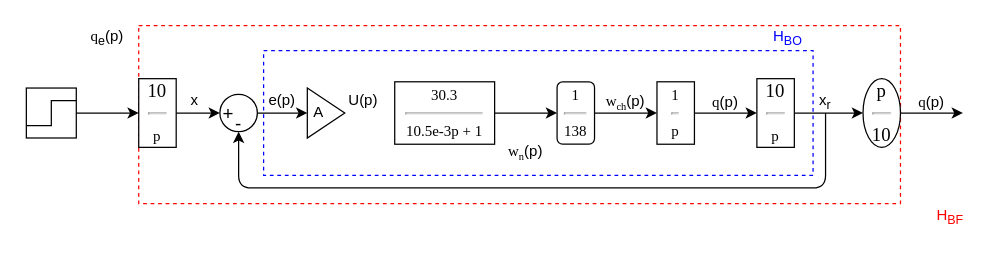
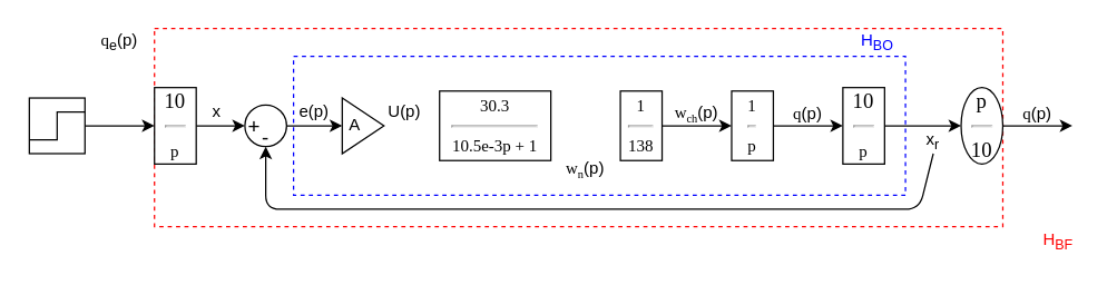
  <mxCell id="0" />
  <mxCell id="1" parent="0" />
  <mxCell id="2" value="" style="rounded=0;whiteSpace=wrap;html=1;fontSize=12;gradientColor=none;verticalAlign=middle;labelBorderColor=#000000;dashed=1;strokeColor=#0000FF;fillColor=none;" vertex="1" parent="1"><mxGeometry x="210" y="40" width="440" height="100" as="geometry" /></mxCell>
  <mxCell id="3" value="" style="rounded=0;whiteSpace=wrap;html=1;fontSize=12;gradientColor=none;verticalAlign=middle;labelBorderColor=#000000;dashed=1;fillColor=none;strokeColor=#FF0000;" vertex="1" parent="1"><mxGeometry x="110" y="20" width="610" height="142.5" as="geometry" /></mxCell>
  <mxCell id="4" value="" style="endArrow=classic;html=1;entryX=0;entryY=0.5;entryDx=0;entryDy=0;exitX=1;exitY=0.5;exitDx=0;exitDy=0;startArrow=none;" edge="1" parent="1" source="31" target="15"><mxGeometry width="50" height="50" relative="1" as="geometry"><mxPoint x="83" y="90" as="sourcePoint" /><mxPoint x="90" y="70" as="targetPoint" /></mxGeometry></mxCell>
  <mxCell id="5" value="" style="endArrow=classic;html=1;fontSize=20;exitX=1;exitY=0.5;exitDx=0;exitDy=0;entryX=0;entryY=0.5;entryDx=0;entryDy=0;" edge="1" parent="1" source="15" target="23"><mxGeometry width="50" height="50" relative="1" as="geometry"><mxPoint x="355" y="100" as="sourcePoint" /><mxPoint x="235" y="80" as="targetPoint" /></mxGeometry></mxCell>
  <mxCell id="6" value="&lt;p class=&quot;MsoNormal&quot; style=&quot;font-size: 12px&quot;&gt;&lt;span style=&quot;font-size: 12px&quot;&gt;e(p)&lt;/span&gt;&lt;/p&gt;" style="text;html=1;strokeColor=none;fillColor=none;align=center;verticalAlign=middle;whiteSpace=wrap;rounded=0;fontSize=12;" vertex="1" parent="1"><mxGeometry x="205" y="70" width="40" height="20" as="geometry" /></mxCell>
  <mxCell id="7" style="edgeStyle=orthogonalEdgeStyle;rounded=0;orthogonalLoop=1;jettySize=auto;html=1;exitX=0.5;exitY=1;exitDx=0;exitDy=0;fontSize=15;" edge="1" parent="1"><mxGeometry relative="1" as="geometry"><mxPoint x="340" y="107.5" as="sourcePoint" /><mxPoint x="340" y="107.5" as="targetPoint" /></mxGeometry></mxCell>
  <mxCell id="8" value="U(p)" style="text;html=1;strokeColor=none;fillColor=none;align=center;verticalAlign=middle;whiteSpace=wrap;rounded=0;fontSize=12;" vertex="1" parent="1"><mxGeometry x="275" y="70" width="30" height="20" as="geometry" /></mxCell>
  <mxCell id="9" value="&lt;font face=&quot;Times New Roman&quot;&gt;10&lt;/font&gt;&lt;hr&gt;&lt;font face=&quot;symbol&quot;&gt;&lt;span style=&quot;font-size: 12px&quot;&gt;p&lt;/span&gt;&lt;/font&gt;" style="rounded=0;whiteSpace=wrap;html=1;fontSize=15;" vertex="1" parent="1"><mxGeometry x="605" y="62.5" width="30" height="55" as="geometry" /></mxCell>
  <mxCell id="10" value="" style="endArrow=classic;html=1;fontSize=15;exitX=1;exitY=0.5;exitDx=0;exitDy=0;entryX=0;entryY=0.5;entryDx=0;entryDy=0;startArrow=none;" edge="1" parent="1" source="28" target="9"><mxGeometry width="50" height="50" relative="1" as="geometry"><mxPoint x="365" y="90" as="sourcePoint" /><mxPoint x="345" y="0" as="targetPoint" /></mxGeometry></mxCell>
  <mxCell id="11" value="&lt;p class=&quot;MsoNormal&quot;&gt;&lt;span style=&quot;font-size: 12px ; font-family: &amp;#34;symbol&amp;#34;&quot;&gt;w&lt;/span&gt;&lt;font face=&quot;cambria, serif&quot;&gt;&lt;span style=&quot;font-size: 10px&quot;&gt;&lt;sub&gt;n&lt;/sub&gt;&lt;/span&gt;&lt;/font&gt;&lt;span style=&quot;font-size: 12px&quot;&gt;(p)&lt;/span&gt;&lt;/p&gt;" style="text;html=1;strokeColor=none;fillColor=none;align=center;verticalAlign=middle;whiteSpace=wrap;rounded=0;fontSize=15;" vertex="1" parent="1"><mxGeometry x="405" y="110" width="30" height="20" as="geometry" /></mxCell>
  <mxCell id="12" value="" style="endArrow=classic;html=1;fontSize=15;exitX=1;exitY=0.5;exitDx=0;exitDy=0;edgeStyle=orthogonalEdgeStyle;entryX=0;entryY=0.5;entryDx=0;entryDy=0;" edge="1" parent="1" source="9" target="34"><mxGeometry width="50" height="50" relative="1" as="geometry"><mxPoint x="522" y="10" as="sourcePoint" /><mxPoint x="690" y="90" as="targetPoint" /></mxGeometry></mxCell>
- <mxCell id="13" value="&lt;span style=&quot;font-size: 12px&quot;&gt;x&lt;sub&gt;r&lt;/sub&gt;&lt;/span&gt;" style="text;html=1;strokeColor=none;fillColor=none;align=center;verticalAlign=middle;whiteSpace=wrap;rounded=0;fontSize=15;" vertex="1" parent="1"><mxGeometry x="650" y="70" width="20" height="20" as="geometry" /></mxCell>
+ <mxCell id="13" value="&lt;span style=&quot;font-size: 12px&quot;&gt;x&lt;sub&gt;r&lt;/sub&gt;&lt;/span&gt;" style="text;html=1;strokeColor=none;fillColor=none;align=center;verticalAlign=middle;whiteSpace=wrap;rounded=0;fontSize=15;" vertex="1" parent="1"><mxGeometry x="660" y="90" width="20" height="20" as="geometry" /></mxCell>
  <mxCell id="14" value="" style="group" vertex="1" connectable="0" parent="1"><mxGeometry x="172" y="75" width="33" height="32.5" as="geometry" /></mxCell>
  <mxCell id="15" value="" style="ellipse;whiteSpace=wrap;html=1;aspect=fixed;" vertex="1" parent="14"><mxGeometry x="3" width="30" height="30" as="geometry" /></mxCell>
  <mxCell id="16" value="+" style="text;html=1;strokeColor=none;fillColor=none;align=center;verticalAlign=middle;whiteSpace=wrap;rounded=0;perimeterSpacing=0;fontSize=15;" vertex="1" parent="14"><mxGeometry y="5" width="20" height="20" as="geometry" /></mxCell>
  <mxCell id="17" value="-" style="text;html=1;strokeColor=none;fillColor=none;align=center;verticalAlign=middle;whiteSpace=wrap;rounded=0;perimeterSpacing=0;fontSize=15;" vertex="1" parent="14"><mxGeometry x="8" y="12.5" width="20" height="20" as="geometry" /></mxCell>
  <mxCell id="18" value="" style="endArrow=classic;html=1;fontSize=15;entryX=0.5;entryY=1;entryDx=0;entryDy=0;exitX=0.5;exitY=1;exitDx=0;exitDy=0;" edge="1" parent="1" source="13" target="15"><mxGeometry width="50" height="50" relative="1" as="geometry"><mxPoint x="660" y="105" as="sourcePoint" /><mxPoint x="345" y="180" as="targetPoint" /><Array as="points"><mxPoint x="660" y="150" /><mxPoint x="190" y="150" /></Array></mxGeometry></mxCell>
  <mxCell id="19" value="" style="group" vertex="1" connectable="0" parent="1"><mxGeometry x="20" y="70" width="40" height="40" as="geometry" /></mxCell>
  <mxCell id="20" value="" style="whiteSpace=wrap;html=1;aspect=fixed;fontSize=15;" vertex="1" parent="19"><mxGeometry width="40" height="40" as="geometry" /></mxCell>
  <mxCell id="21" style="edgeStyle=orthogonalEdgeStyle;rounded=0;orthogonalLoop=1;jettySize=auto;html=1;exitX=0;exitY=0.75;exitDx=0;exitDy=0;fontSize=15;entryX=1;entryY=0.25;entryDx=0;entryDy=0;endArrow=none;endFill=0;" edge="1" parent="19" source="20" target="20"><mxGeometry relative="1" as="geometry"><Array as="points"><mxPoint x="20" y="30" /><mxPoint x="20" y="10" /></Array></mxGeometry></mxCell>
  <mxCell id="22" value="&lt;span style=&quot;font-family: &amp;#34;symbol&amp;#34;&quot;&gt;q&lt;/span&gt;&lt;sub&gt;e&lt;/sub&gt;(p)" style="text;html=1;strokeColor=none;fillColor=none;align=center;verticalAlign=middle;whiteSpace=wrap;rounded=0;fontSize=12;" vertex="1" parent="1"><mxGeometry x="70" y="20" width="30" height="20" as="geometry" /></mxCell>
  <mxCell id="23" value="&amp;nbsp;A" style="triangle;whiteSpace=wrap;html=1;fontSize=12;align=left;" vertex="1" parent="1"><mxGeometry x="245" y="70" width="30" height="40" as="geometry" /></mxCell>
  <mxCell id="24" value="30.3&lt;hr&gt;10.5e-3p + 1" style="rounded=0;whiteSpace=wrap;html=1;fontSize=12;verticalAlign=middle;fontFamily=Times New Roman;" vertex="1" parent="1"><mxGeometry x="315" y="65" width="80" height="50" as="geometry" /></mxCell>
- <mxCell id="25" value="1&lt;hr&gt;138" style="whiteSpace=wrap;html=1;fontSize=12;gradientColor=none;verticalAlign=middle;fontFamily=Times New Roman;rounded=1;" vertex="1" parent="1"><mxGeometry x="445" y="65" width="30" height="50" as="geometry" /></mxCell>
- <mxCell id="26" value="" style="endArrow=classic;html=1;fontSize=15;exitX=1;exitY=0.5;exitDx=0;exitDy=0;entryX=0;entryY=0.5;entryDx=0;entryDy=0;endFill=1;" edge="1" parent="1" source="24" target="25"><mxGeometry width="50" height="50" relative="1" as="geometry"><mxPoint x="395" y="90" as="sourcePoint" /><mxPoint x="545" y="90" as="targetPoint" /></mxGeometry></mxCell>
+ <mxCell id="25" value="1&lt;hr&gt;138" style="rounded=0;whiteSpace=wrap;html=1;fontSize=12;gradientColor=none;verticalAlign=middle;fontFamily=Times New Roman;" vertex="1" parent="1"><mxGeometry x="445" y="65" width="30" height="50" as="geometry" /></mxCell>
  <mxCell id="27" value="&lt;p class=&quot;MsoNormal&quot;&gt;&lt;span style=&quot;font-size: 12px ; font-family: &amp;#34;symbol&amp;#34;&quot;&gt;w&lt;/span&gt;&lt;font face=&quot;cambria, serif&quot;&gt;&lt;span style=&quot;font-size: 10px&quot;&gt;&lt;sub&gt;ch&lt;/sub&gt;&lt;/span&gt;&lt;/font&gt;&lt;span style=&quot;font-size: 12px&quot;&gt;(p)&lt;/span&gt;&lt;/p&gt;" style="text;html=1;strokeColor=none;fillColor=none;align=center;verticalAlign=middle;whiteSpace=wrap;rounded=0;fontSize=15;" vertex="1" parent="1"><mxGeometry x="485" y="70" width="30" height="20" as="geometry" /></mxCell>
  <mxCell id="28" value="1&lt;hr&gt;p" style="rounded=0;whiteSpace=wrap;html=1;fontSize=12;gradientColor=none;verticalAlign=middle;fontFamily=Times New Roman;" vertex="1" parent="1"><mxGeometry x="525" y="65" width="30" height="50" as="geometry" /></mxCell>
  <mxCell id="29" value="" style="endArrow=classic;html=1;fontSize=15;exitX=1;exitY=0.5;exitDx=0;exitDy=0;entryX=0;entryY=0.5;entryDx=0;entryDy=0;startArrow=none;endFill=1;" edge="1" parent="1" source="25" target="28"><mxGeometry width="50" height="50" relative="1" as="geometry"><mxPoint x="475" y="90" as="sourcePoint" /><mxPoint x="635" y="90" as="targetPoint" /></mxGeometry></mxCell>
  <mxCell id="30" value="&lt;p class=&quot;MsoNormal&quot;&gt;&lt;span style=&quot;font-size: 12px&quot;&gt;&lt;font face=&quot;symbol&quot;&gt;q&lt;/font&gt;(p)&lt;/span&gt;&lt;/p&gt;" style="text;html=1;strokeColor=none;fillColor=none;align=center;verticalAlign=middle;whiteSpace=wrap;rounded=0;fontSize=15;" vertex="1" parent="1"><mxGeometry x="565" y="70" width="30" height="20" as="geometry" /></mxCell>
  <mxCell id="31" value="&lt;font face=&quot;Times New Roman&quot;&gt;10&lt;/font&gt;&lt;hr&gt;&lt;font face=&quot;symbol&quot;&gt;&lt;span style=&quot;font-size: 12px&quot;&gt;p&lt;/span&gt;&lt;/font&gt;" style="rounded=0;whiteSpace=wrap;html=1;fontSize=15;" vertex="1" parent="1"><mxGeometry x="110" y="62.5" width="30" height="55" as="geometry" /></mxCell>
  <mxCell id="32" value="" style="endArrow=classic;html=1;entryX=0;entryY=0.5;entryDx=0;entryDy=0;exitX=1;exitY=0.5;exitDx=0;exitDy=0;endFill=1;" edge="1" parent="1" source="20" target="31"><mxGeometry width="50" height="50" relative="1" as="geometry"><mxPoint x="60" y="90" as="sourcePoint" /><mxPoint x="175" y="90" as="targetPoint" /></mxGeometry></mxCell>
  <mxCell id="33" value="x" style="text;html=1;strokeColor=none;fillColor=none;align=center;verticalAlign=middle;whiteSpace=wrap;rounded=0;fontSize=12;" vertex="1" parent="1"><mxGeometry x="150" y="70" width="10" height="20" as="geometry" /></mxCell>
  <mxCell id="34" value="&lt;span style=&quot;font-family: &amp;#34;symbol&amp;#34;&quot;&gt;&lt;font style=&quot;font-size: 15px&quot;&gt;p&lt;/font&gt;&lt;/span&gt;&lt;hr&gt;&lt;font face=&quot;Times New Roman&quot; style=&quot;font-size: 15px&quot;&gt;10&lt;/font&gt;" style="ellipse;whiteSpace=wrap;html=1;fontSize=15;" vertex="1" parent="1"><mxGeometry x="690" y="62.5" width="30" height="55" as="geometry" /></mxCell>
  <mxCell id="35" value="&lt;p class=&quot;MsoNormal&quot;&gt;&lt;span style=&quot;font-size: 12px&quot;&gt;&lt;font face=&quot;symbol&quot;&gt;q&lt;/font&gt;(p)&lt;/span&gt;&lt;/p&gt;" style="text;html=1;strokeColor=none;fillColor=none;align=center;verticalAlign=middle;whiteSpace=wrap;rounded=0;fontSize=15;" vertex="1" parent="1"><mxGeometry x="730" y="70" width="30" height="20" as="geometry" /></mxCell>
  <mxCell id="36" value="" style="endArrow=classic;html=1;fontSize=12;exitX=1;exitY=0.5;exitDx=0;exitDy=0;" edge="1" parent="1" source="34"><mxGeometry width="50" height="50" relative="1" as="geometry"><mxPoint x="580" y="160" as="sourcePoint" /><mxPoint x="770" y="90" as="targetPoint" /></mxGeometry></mxCell>
  <mxCell id="37" value="&lt;font&gt;H&lt;sub&gt;BF&lt;/sub&gt;&lt;/font&gt;" style="text;html=1;strokeColor=none;fillColor=none;align=center;verticalAlign=middle;whiteSpace=wrap;rounded=0;dashed=1;fontSize=12;fontColor=#FF0000;" vertex="1" parent="1"><mxGeometry x="740" y="162.5" width="40" height="20" as="geometry" /></mxCell>
  <mxCell id="38" value="&lt;font color=&quot;#0000ff&quot;&gt;H&lt;sub&gt;BO&lt;/sub&gt;&lt;/font&gt;" style="text;html=1;strokeColor=none;fillColor=none;align=center;verticalAlign=middle;whiteSpace=wrap;rounded=0;dashed=1;fontSize=12;" vertex="1" parent="1"><mxGeometry x="610" y="20" width="40" height="20" as="geometry" /></mxCell>
